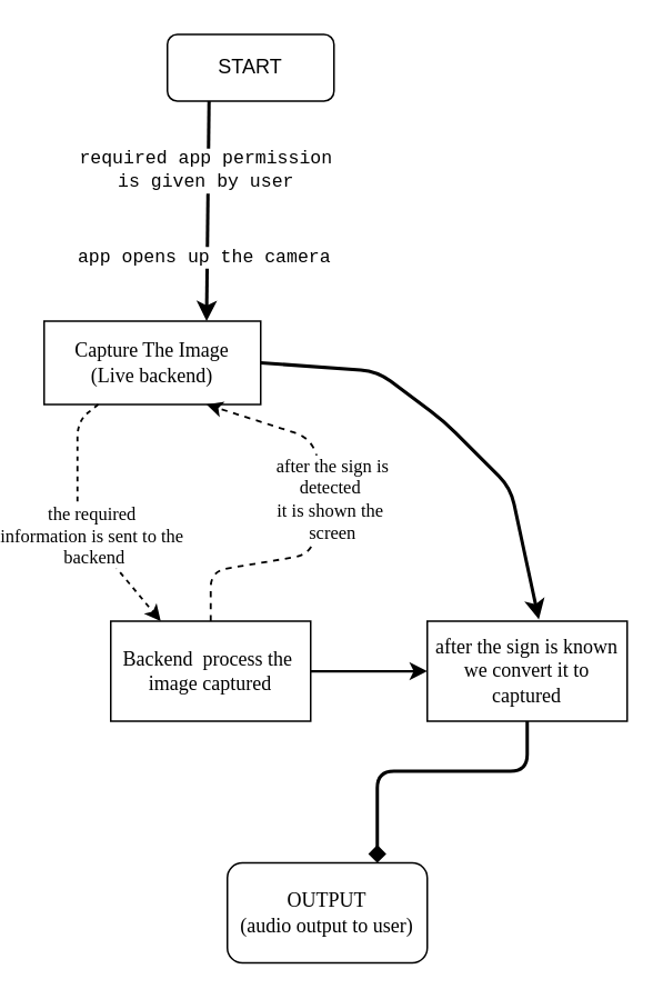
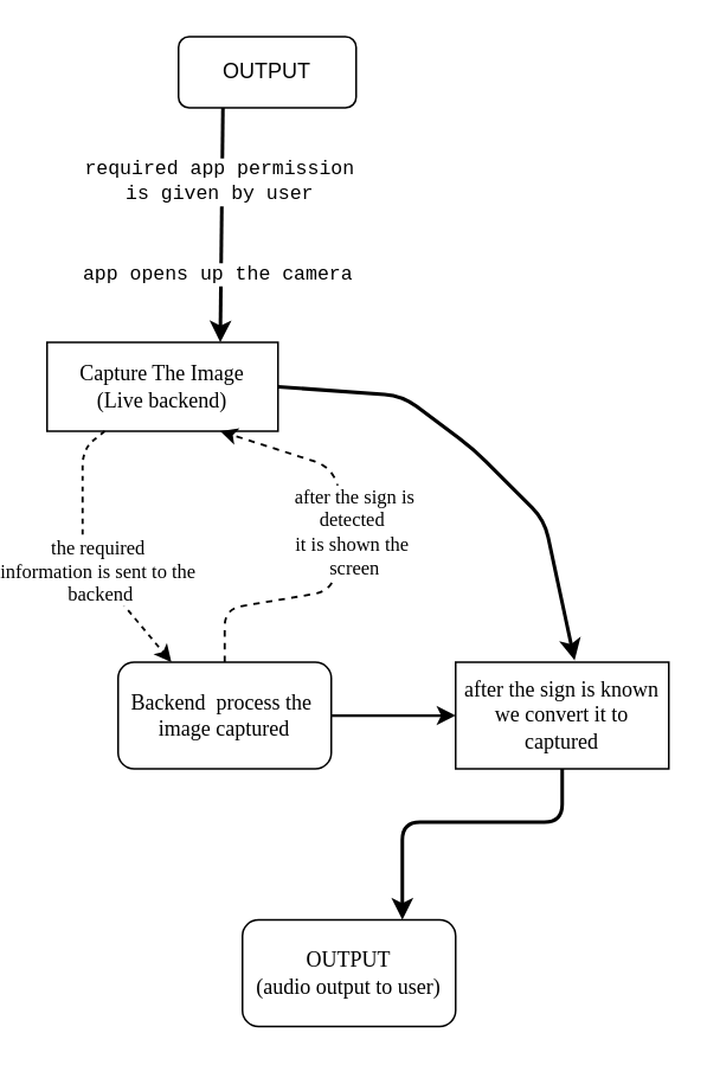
  <mxCell id="0" />
  <mxCell id="1" parent="0" />
- <mxCell id="2" value="START" style="rounded=1;whiteSpace=wrap;html=1;fontColor=#000000;labelBorderColor=none;fillColor=none;strokeColor=#000000;" vertex="1" parent="1"><mxGeometry x="94" y="20" width="100" height="40" as="geometry" /></mxCell>
+ <mxCell id="2" value="OUTPUT" style="rounded=1;whiteSpace=wrap;html=1;fontColor=#000000;labelBorderColor=none;fillColor=none;strokeColor=#000000;" vertex="1" parent="1"><mxGeometry x="94" y="20" width="100" height="40" as="geometry" /></mxCell>
  <mxCell id="3" style="edgeStyle=none;html=1;exitX=1;exitY=0.5;exitDx=0;exitDy=0;entryX=0.558;entryY=-0.017;entryDx=0;entryDy=0;entryPerimeter=0;fontFamily=Georgia;fontColor=#000000;strokeColor=#000000;labelBorderColor=none;strokeWidth=2;" edge="1" parent="1" source="4" target="15"><mxGeometry relative="1" as="geometry"><Array as="points"><mxPoint x="220" y="222" /><mxPoint x="260" y="252" /><mxPoint x="300" y="292" /></Array></mxGeometry></mxCell>
  <mxCell id="4" value="Capture The Image&lt;br&gt;(Live backend)" style="rounded=0;whiteSpace=wrap;html=1;fontFamily=Georgia;fontColor=#000000;labelBorderColor=none;strokeColor=#000000;fillColor=none;" vertex="1" parent="1"><mxGeometry x="20" y="192" width="130" height="50" as="geometry" /></mxCell>
  <mxCell id="5" style="edgeStyle=none;html=1;exitX=0.5;exitY=0;exitDx=0;exitDy=0;entryX=0.75;entryY=1;entryDx=0;entryDy=0;fontFamily=Georgia;dashed=1;fontColor=#000000;labelBorderColor=none;strokeColor=#000000;strokeWidth=1.2;" edge="1" parent="1" source="8" target="4"><mxGeometry relative="1" as="geometry"><Array as="points"><mxPoint x="120" y="342" /><mxPoint x="180" y="332" /><mxPoint x="190" y="292" /><mxPoint x="180" y="262" /></Array></mxGeometry></mxCell>
  <mxCell id="6" value="after the sign is&lt;br&gt;detected&amp;nbsp;&lt;br&gt;it is shown the&amp;nbsp;&lt;br&gt;screen&lt;br&gt;" style="edgeLabel;html=1;align=center;verticalAlign=middle;resizable=0;points=[];fontFamily=Georgia;fontColor=#000000;labelBorderColor=none;labelBackgroundColor=#FFFFFF;" vertex="1" connectable="0" parent="5"><mxGeometry x="0.293" y="2" relative="1" as="geometry"><mxPoint x="9" y="21" as="offset" /></mxGeometry></mxCell>
  <mxCell id="7" style="edgeStyle=none;html=1;exitX=1;exitY=0.5;exitDx=0;exitDy=0;entryX=0;entryY=0.5;entryDx=0;entryDy=0;fontFamily=Georgia;fontColor=#000000;labelBorderColor=none;strokeColor=#000000;strokeWidth=1.5;" edge="1" parent="1" source="8" target="15"><mxGeometry relative="1" as="geometry"><Array as="points"><mxPoint x="217" y="402" /></Array></mxGeometry></mxCell>
- <mxCell id="8" value="Backend&amp;nbsp; process the&amp;nbsp;&lt;br&gt;image captured" style="whiteSpace=wrap;html=1;fontFamily=Georgia;fontColor=#000000;labelBorderColor=none;strokeColor=#000000;fillColor=none;rounded=0;" vertex="1" parent="1"><mxGeometry x="60" y="372" width="120" height="60" as="geometry" /></mxCell>
+ <mxCell id="8" value="Backend&amp;nbsp; process the&amp;nbsp;&lt;br&gt;image captured" style="rounded=1;whiteSpace=wrap;html=1;fontFamily=Georgia;fontColor=#000000;labelBorderColor=none;strokeColor=#000000;fillColor=none;" vertex="1" parent="1"><mxGeometry x="60" y="372" width="120" height="60" as="geometry" /></mxCell>
  <mxCell id="9" value="" style="endArrow=classic;html=1;fontFamily=Georgia;exitX=0.25;exitY=1;exitDx=0;exitDy=0;entryX=0.75;entryY=0;entryDx=0;entryDy=0;fontColor=#000000;labelBorderColor=none;strokeColor=#000000;strokeWidth=2;" edge="1" parent="1" source="2" target="4"><mxGeometry relative="1" as="geometry"><mxPoint x="410" y="252" as="sourcePoint" /><mxPoint x="510" y="252" as="targetPoint" /></mxGeometry></mxCell>
  <mxCell id="10" value="required app permission&lt;br&gt;is given by user" style="edgeLabel;html=1;align=center;verticalAlign=middle;resizable=0;points=[];fontFamily=Courier New;fontColor=#000000;labelBorderColor=none;labelBackgroundColor=#FFFFFF;" vertex="1" connectable="0" parent="9"><mxGeometry x="-0.36" relative="1" as="geometry"><mxPoint x="-2" as="offset" /></mxGeometry></mxCell>
  <mxCell id="11" value="app opens up the camera" style="edgeLabel;html=1;align=center;verticalAlign=middle;resizable=0;points=[];fontFamily=Courier New;fontColor=#000000;labelBorderColor=none;labelBackgroundColor=#FFFFFF;" vertex="1" connectable="0" parent="9"><mxGeometry x="0.423" y="-2" relative="1" as="geometry"><mxPoint as="offset" /></mxGeometry></mxCell>
  <mxCell id="12" value="" style="endArrow=classic;html=1;fontFamily=Georgia;exitX=0.25;exitY=1;exitDx=0;exitDy=0;entryX=0.25;entryY=0;entryDx=0;entryDy=0;fixDash=1;dashed=1;fontColor=#000000;labelBorderColor=none;strokeColor=#000000;strokeWidth=1.2;" edge="1" parent="1" source="4" target="8"><mxGeometry relative="1" as="geometry"><mxPoint x="410" y="282" as="sourcePoint" /><mxPoint x="510" y="282" as="targetPoint" /><Array as="points"><mxPoint x="40" y="252" /><mxPoint x="40" y="272" /><mxPoint x="40" y="312" /></Array></mxGeometry></mxCell>
  <mxCell id="13" value="the required&amp;nbsp;&lt;br&gt;information is sent to the&amp;nbsp;&lt;br&gt;backend" style="edgeLabel;html=1;align=center;verticalAlign=middle;resizable=0;points=[];fontFamily=Georgia;fontColor=#000000;labelBorderColor=none;labelBackgroundColor=#FFFFFF;" vertex="1" connectable="0" parent="12"><mxGeometry x="0.15" y="2" relative="1" as="geometry"><mxPoint as="offset" /></mxGeometry></mxCell>
- <mxCell id="14" style="edgeStyle=none;html=1;exitX=0.5;exitY=1;exitDx=0;exitDy=0;entryX=0.75;entryY=0;entryDx=0;entryDy=0;fontFamily=Georgia;fontColor=#000000;labelBorderColor=none;strokeColor=#000000;strokeWidth=2;endArrow=diamond;" edge="1" parent="1" source="15" target="16"><mxGeometry relative="1" as="geometry"><Array as="points"><mxPoint x="310" y="462" /><mxPoint x="220" y="462" /></Array></mxGeometry></mxCell>
+ <mxCell id="14" style="edgeStyle=none;html=1;exitX=0.5;exitY=1;exitDx=0;exitDy=0;entryX=0.75;entryY=0;entryDx=0;entryDy=0;fontFamily=Georgia;fontColor=#000000;labelBorderColor=none;strokeColor=#000000;strokeWidth=2;" edge="1" parent="1" source="15" target="16"><mxGeometry relative="1" as="geometry"><Array as="points"><mxPoint x="310" y="462" /><mxPoint x="220" y="462" /></Array></mxGeometry></mxCell>
  <mxCell id="15" value="after the sign is known&lt;br&gt;we convert it to captured" style="rounded=0;whiteSpace=wrap;html=1;fontFamily=Georgia;fontColor=#000000;labelBorderColor=none;strokeColor=#000000;fillColor=none;" vertex="1" parent="1"><mxGeometry x="250" y="372" width="120" height="60" as="geometry" /></mxCell>
  <mxCell id="16" value="OUTPUT&lt;br&gt;(audio output to user)" style="rounded=1;whiteSpace=wrap;html=1;fontFamily=Georgia;fontColor=#000000;labelBorderColor=none;strokeColor=#000000;fillColor=none;" vertex="1" parent="1"><mxGeometry x="130" y="517" width="120" height="60" as="geometry" /></mxCell>
